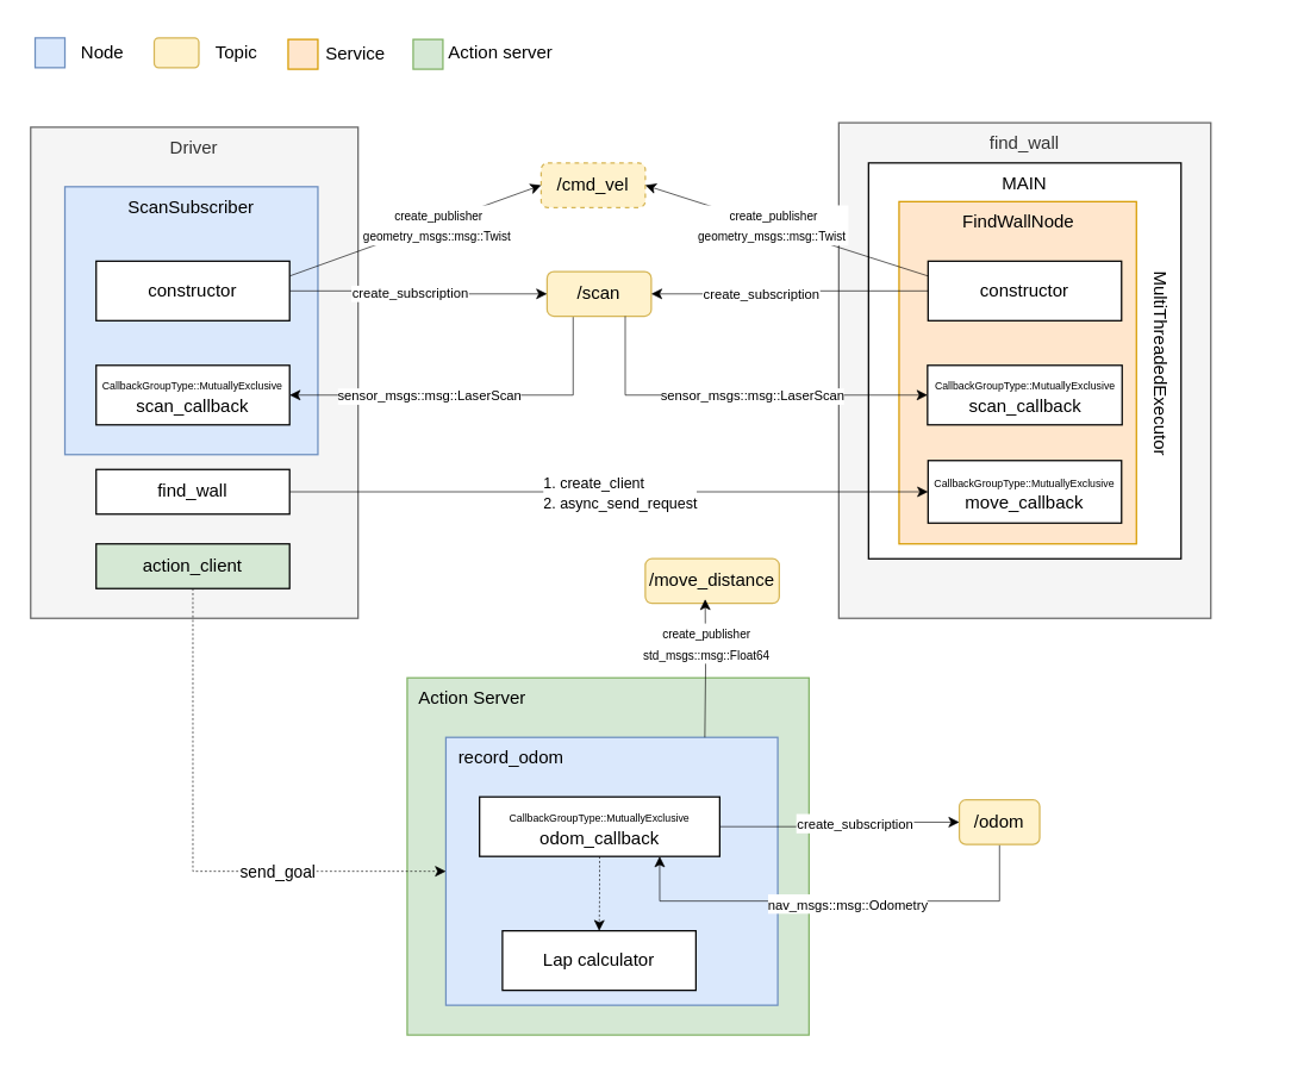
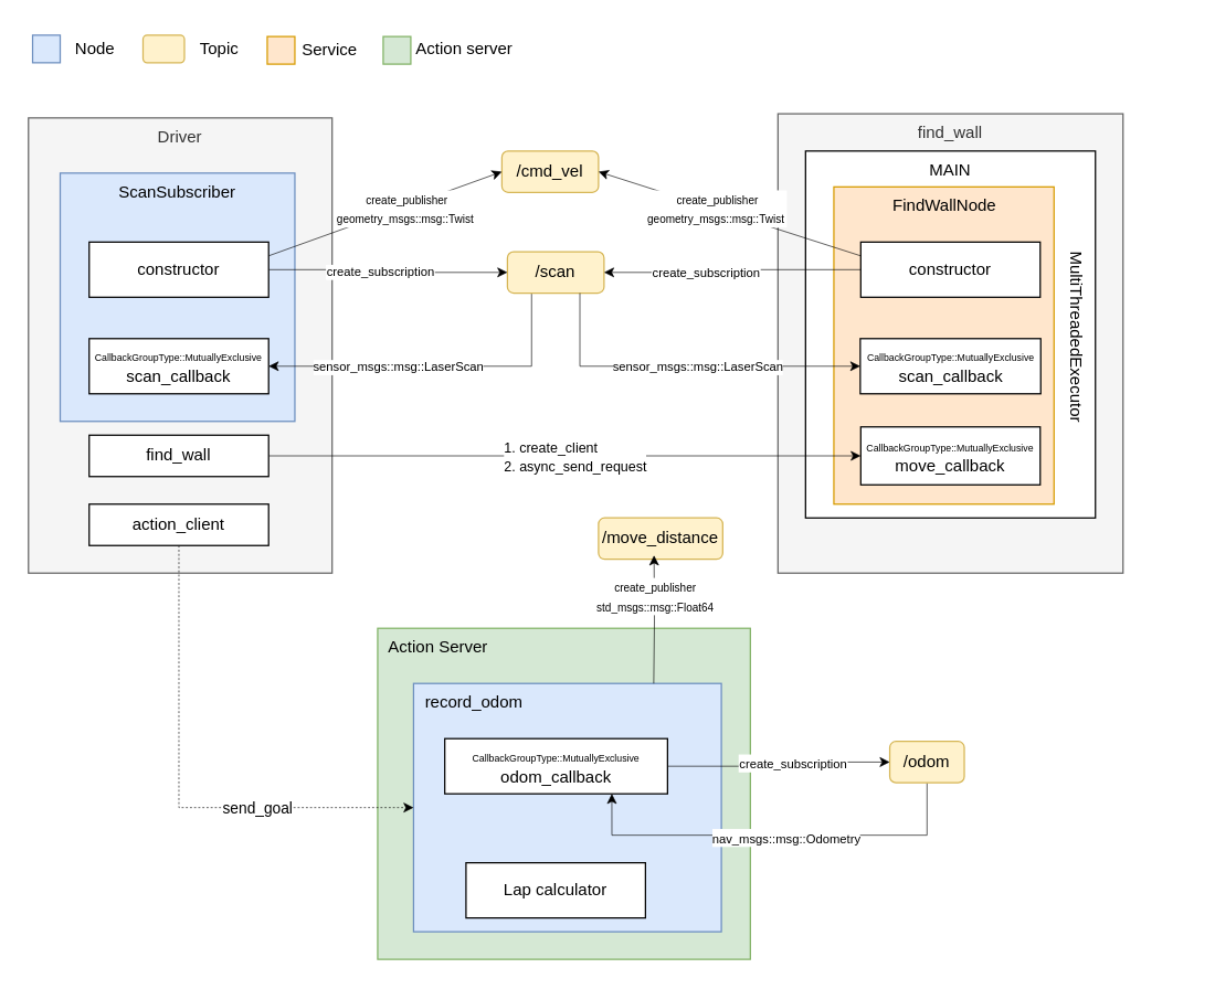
  <mxCell id="0" />
  <mxCell id="1" parent="0" />
  <mxCell id="2" value="&amp;nbsp; Action Server" style="rounded=0;whiteSpace=wrap;html=1;verticalAlign=top;fillColor=#d5e8d4;strokeColor=#82b366;align=left;" vertex="1" parent="1"><mxGeometry x="273" y="455" width="270" height="240" as="geometry" /></mxCell>
  <mxCell id="3" value="Driver" style="rounded=0;whiteSpace=wrap;html=1;verticalAlign=top;fillColor=#f5f5f5;fontColor=#333333;strokeColor=#666666;" vertex="1" parent="1"><mxGeometry x="20" y="85" width="220" height="330" as="geometry" /></mxCell>
  <mxCell id="4" value="ScanSubscriber" style="rounded=0;whiteSpace=wrap;html=1;verticalAlign=top;fillColor=#dae8fc;strokeColor=#6c8ebf;" vertex="1" parent="1"><mxGeometry x="43" y="125" width="170" height="180" as="geometry" /></mxCell>
  <mxCell id="5" value="&lt;div&gt;&lt;font style=&quot;font-size: 7px;&quot;&gt;CallbackGroupType::MutuallyExclusive&lt;/font&gt;&lt;/div&gt;scan_callback" style="rounded=0;whiteSpace=wrap;html=1;" vertex="1" parent="1"><mxGeometry x="64" y="245" width="130" height="40" as="geometry" /></mxCell>
  <mxCell id="6" style="edgeStyle=orthogonalEdgeStyle;rounded=0;orthogonalLoop=1;jettySize=auto;html=1;entryX=1;entryY=0.5;entryDx=0;entryDy=0;exitX=0.25;exitY=1;exitDx=0;exitDy=0;strokeWidth=0.5;" edge="1" parent="1" source="8" target="5"><mxGeometry relative="1" as="geometry" /></mxCell>
  <mxCell id="7" value="&lt;font&gt;sensor_msgs::msg::LaserScan&lt;/font&gt;" style="edgeLabel;html=1;align=center;verticalAlign=middle;resizable=0;points=[];fontSize=9;" vertex="1" connectable="0" parent="6"><mxGeometry x="0.236" relative="1" as="geometry"><mxPoint as="offset" /></mxGeometry></mxCell>
  <mxCell id="8" value="/scan" style="rounded=1;whiteSpace=wrap;html=1;fillColor=#fff2cc;strokeColor=#d6b656;" vertex="1" parent="1"><mxGeometry x="367" y="182" width="70" height="30" as="geometry" /></mxCell>
  <mxCell id="9" style="edgeStyle=orthogonalEdgeStyle;rounded=0;orthogonalLoop=1;jettySize=auto;html=1;strokeWidth=0.5;" edge="1" parent="1" source="11" target="8"><mxGeometry relative="1" as="geometry" /></mxCell>
  <mxCell id="10" value="&lt;font&gt;create_subscription&lt;/font&gt;" style="edgeLabel;html=1;align=center;verticalAlign=middle;resizable=0;points=[];fontSize=9;" vertex="1" connectable="0" parent="9"><mxGeometry x="-0.09" y="2" relative="1" as="geometry"><mxPoint y="3" as="offset" /></mxGeometry></mxCell>
  <mxCell id="11" value="&lt;span style=&quot;font-size: 12px;&quot;&gt;constructor&lt;/span&gt;" style="rounded=0;whiteSpace=wrap;html=1;" vertex="1" parent="1"><mxGeometry x="64" y="175" width="130" height="40" as="geometry" /></mxCell>
  <mxCell id="12" value="" style="group" vertex="1" connectable="0" parent="1"><mxGeometry x="23" y="20" width="70" height="30" as="geometry" /></mxCell>
  <mxCell id="13" value="" style="rounded=0;whiteSpace=wrap;html=1;fillColor=#dae8fc;strokeColor=#6c8ebf;" vertex="1" parent="12"><mxGeometry y="5" width="20" height="20" as="geometry" /></mxCell>
  <mxCell id="14" value="Node" style="text;html=1;align=center;verticalAlign=middle;resizable=0;points=[];autosize=1;strokeColor=none;fillColor=none;" vertex="1" parent="12"><mxGeometry x="20" width="50" height="30" as="geometry" /></mxCell>
- <mxCell id="15" value="/cmd_vel" style="rounded=1;whiteSpace=wrap;html=1;fillColor=#fff2cc;strokeColor=#d6b656;dashed=1;" vertex="1" parent="1"><mxGeometry x="363" y="109" width="70" height="30" as="geometry" /></mxCell>
+ <mxCell id="15" value="/cmd_vel" style="rounded=1;whiteSpace=wrap;html=1;fillColor=#fff2cc;strokeColor=#d6b656;" vertex="1" parent="1"><mxGeometry x="363" y="109" width="70" height="30" as="geometry" /></mxCell>
  <mxCell id="16" value="" style="group" vertex="1" connectable="0" parent="1"><mxGeometry x="103" y="20" width="80" height="30" as="geometry" /></mxCell>
  <mxCell id="17" value="" style="rounded=1;whiteSpace=wrap;html=1;fillColor=#fff2cc;strokeColor=#d6b656;" vertex="1" parent="16"><mxGeometry y="5" width="30" height="20" as="geometry" /></mxCell>
  <mxCell id="18" value="Topic" style="text;html=1;align=center;verticalAlign=middle;resizable=0;points=[];autosize=1;strokeColor=none;fillColor=none;" vertex="1" parent="16"><mxGeometry x="30" width="50" height="30" as="geometry" /></mxCell>
  <mxCell id="19" value="find_wall" style="rounded=0;whiteSpace=wrap;html=1;verticalAlign=top;fillColor=#f5f5f5;strokeColor=#666666;fontColor=#333333;" vertex="1" parent="1"><mxGeometry x="563" y="82" width="250" height="333" as="geometry" /></mxCell>
  <mxCell id="20" value="" style="group" vertex="1" connectable="0" parent="1"><mxGeometry x="193" y="21" width="75" height="30" as="geometry" /></mxCell>
  <mxCell id="21" value="" style="rounded=0;whiteSpace=wrap;html=1;fillColor=#ffe6cc;strokeColor=#d79b00;" vertex="1" parent="20"><mxGeometry y="5" width="20" height="20" as="geometry" /></mxCell>
  <mxCell id="22" value="Service" style="text;html=1;align=center;verticalAlign=middle;resizable=0;points=[];autosize=1;strokeColor=none;fillColor=none;" vertex="1" parent="20"><mxGeometry x="15" width="60" height="30" as="geometry" /></mxCell>
  <mxCell id="23" value="MAIN" style="rounded=0;whiteSpace=wrap;html=1;verticalAlign=top;" vertex="1" parent="1"><mxGeometry x="583" y="109" width="210" height="266" as="geometry" /></mxCell>
  <mxCell id="24" value="FindWallNode" style="rounded=0;whiteSpace=wrap;html=1;verticalAlign=top;fillColor=#ffe6cc;strokeColor=#d79b00;" vertex="1" parent="1"><mxGeometry x="603.5" y="135" width="159.5" height="230" as="geometry" /></mxCell>
  <mxCell id="25" value="&lt;span style=&quot;font-size: 12px;&quot;&gt;constructor&lt;/span&gt;" style="rounded=0;whiteSpace=wrap;html=1;" vertex="1" parent="1"><mxGeometry x="623" y="175" width="130" height="40" as="geometry" /></mxCell>
  <mxCell id="26" value="&lt;div&gt;&lt;font style=&quot;font-size: 7px;&quot;&gt;CallbackGroupType::MutuallyExclusive&lt;/font&gt;&lt;/div&gt;&lt;span style=&quot;font-size: 12px;&quot;&gt;scan_callback&lt;/span&gt;" style="rounded=0;whiteSpace=wrap;html=1;" vertex="1" parent="1"><mxGeometry x="622.63" y="245" width="130.75" height="40" as="geometry" /></mxCell>
  <mxCell id="27" style="edgeStyle=orthogonalEdgeStyle;rounded=0;orthogonalLoop=1;jettySize=auto;html=1;entryX=0;entryY=0.5;entryDx=0;entryDy=0;exitX=0.75;exitY=1;exitDx=0;exitDy=0;strokeWidth=0.5;" edge="1" parent="1" source="8" target="26"><mxGeometry relative="1" as="geometry" /></mxCell>
  <mxCell id="28" value="&lt;font&gt;sensor_msgs::msg::LaserScan&lt;/font&gt;" style="edgeLabel;html=1;align=center;verticalAlign=middle;resizable=0;points=[];fontSize=9;" vertex="1" connectable="0" parent="27"><mxGeometry x="-0.336" relative="1" as="geometry"><mxPoint x="53" as="offset" /></mxGeometry></mxCell>
  <mxCell id="29" style="edgeStyle=orthogonalEdgeStyle;rounded=0;orthogonalLoop=1;jettySize=auto;html=1;exitX=0;exitY=0.5;exitDx=0;exitDy=0;entryX=1;entryY=0.5;entryDx=0;entryDy=0;strokeWidth=0.5;" edge="1" parent="1" source="25" target="8"><mxGeometry relative="1" as="geometry"><mxPoint x="183" y="210" as="sourcePoint" /><mxPoint x="373" y="210" as="targetPoint" /></mxGeometry></mxCell>
  <mxCell id="30" value="&lt;font&gt;create_subscription&lt;/font&gt;" style="edgeLabel;html=1;align=center;verticalAlign=middle;resizable=0;points=[];fontSize=9;" vertex="1" connectable="0" parent="29"><mxGeometry x="-0.09" y="2" relative="1" as="geometry"><mxPoint x="-27" as="offset" /></mxGeometry></mxCell>
  <mxCell id="31" value="&lt;div&gt;&lt;font style=&quot;font-size: 7px;&quot;&gt;CallbackGroupType::MutuallyExclusive&lt;/font&gt;&lt;/div&gt;move_callback" style="rounded=0;whiteSpace=wrap;html=1;" vertex="1" parent="1"><mxGeometry x="623" y="309" width="130" height="42" as="geometry" /></mxCell>
  <mxCell id="32" style="edgeStyle=orthogonalEdgeStyle;rounded=0;orthogonalLoop=1;jettySize=auto;html=1;entryX=0;entryY=0.5;entryDx=0;entryDy=0;exitX=1;exitY=0.5;exitDx=0;exitDy=0;strokeWidth=0.5;" edge="1" parent="1" source="34" target="31"><mxGeometry relative="1" as="geometry" /></mxCell>
  <mxCell id="33" value="&lt;font style=&quot;font-size: 10px;&quot;&gt;1. create_client&lt;/font&gt;&lt;div&gt;&lt;font style=&quot;font-size: 10px;&quot;&gt;2. async_send_request&lt;/font&gt;&lt;/div&gt;" style="edgeLabel;html=1;align=left;verticalAlign=middle;resizable=0;points=[];" vertex="1" connectable="0" parent="32"><mxGeometry x="-0.332" y="-2" relative="1" as="geometry"><mxPoint x="26" y="-2" as="offset" /></mxGeometry></mxCell>
  <mxCell id="34" value="&lt;span style=&quot;font-size: 12px;&quot;&gt;find_wall&lt;/span&gt;" style="rounded=0;whiteSpace=wrap;html=1;" vertex="1" parent="1"><mxGeometry x="64" y="315" width="130" height="30" as="geometry" /></mxCell>
  <mxCell id="35" value="" style="endArrow=classic;html=1;rounded=0;exitX=1;exitY=0.25;exitDx=0;exitDy=0;entryX=0;entryY=0.5;entryDx=0;entryDy=0;strokeWidth=0.5;" edge="1" parent="1" source="11" target="15"><mxGeometry width="50" height="50" relative="1" as="geometry"><mxPoint x="163" y="265" as="sourcePoint" /><mxPoint x="213" y="215" as="targetPoint" /></mxGeometry></mxCell>
  <mxCell id="36" value="&lt;font style=&quot;font-size: 8px;&quot;&gt;create_publisher&lt;/font&gt;&lt;div&gt;&lt;font style=&quot;font-size: 8px;&quot;&gt;geometry_msgs::msg::Twist&amp;nbsp;&lt;/font&gt;&lt;/div&gt;" style="edgeLabel;html=1;align=center;verticalAlign=middle;resizable=0;points=[];" vertex="1" connectable="0" parent="35"><mxGeometry x="-0.022" y="1" relative="1" as="geometry"><mxPoint x="17" y="-4" as="offset" /></mxGeometry></mxCell>
  <mxCell id="37" value="" style="endArrow=classic;html=1;rounded=0;exitX=0;exitY=0.25;exitDx=0;exitDy=0;entryX=1;entryY=0.5;entryDx=0;entryDy=0;strokeWidth=0.5;" edge="1" parent="1" source="25" target="15"><mxGeometry width="50" height="50" relative="1" as="geometry"><mxPoint x="183" y="195" as="sourcePoint" /><mxPoint x="373" y="150" as="targetPoint" /></mxGeometry></mxCell>
  <mxCell id="38" value="&lt;font style=&quot;font-size: 8px;&quot;&gt;create_publisher&lt;/font&gt;&lt;div&gt;&lt;font style=&quot;font-size: 8px;&quot;&gt;geometry_msgs::msg::Twist&amp;nbsp;&lt;/font&gt;&lt;/div&gt;" style="edgeLabel;html=1;align=center;verticalAlign=middle;resizable=0;points=[];" vertex="1" connectable="0" parent="37"><mxGeometry x="-0.022" y="1" relative="1" as="geometry"><mxPoint x="-11" y="-5" as="offset" /></mxGeometry></mxCell>
  <mxCell id="39" value="MultiThreadedExecutor" style="text;whiteSpace=wrap;rotation=90;" vertex="1" parent="1"><mxGeometry x="698" y="245" width="160" height="30" as="geometry" /></mxCell>
  <mxCell id="40" value="&amp;nbsp; record_odom" style="rounded=0;whiteSpace=wrap;html=1;verticalAlign=top;fillColor=#dae8fc;strokeColor=#6c8ebf;align=left;" vertex="1" parent="1"><mxGeometry x="299" y="495" width="223" height="180" as="geometry" /></mxCell>
  <mxCell id="41" style="edgeStyle=orthogonalEdgeStyle;rounded=0;orthogonalLoop=1;jettySize=auto;html=1;entryX=0.75;entryY=1;entryDx=0;entryDy=0;strokeWidth=0.5;" edge="1" parent="1" source="43" target="53"><mxGeometry relative="1" as="geometry"><Array as="points"><mxPoint x="671" y="605" /><mxPoint x="443" y="605" /></Array></mxGeometry></mxCell>
  <mxCell id="42" value="&lt;font style=&quot;font-size: 9px;&quot;&gt;nav_msgs::msg::Odometry&lt;/font&gt;" style="edgeLabel;html=1;align=center;verticalAlign=middle;resizable=0;points=[];" vertex="1" connectable="0" parent="41"><mxGeometry x="-0.047" y="1" relative="1" as="geometry"><mxPoint as="offset" /></mxGeometry></mxCell>
  <mxCell id="43" value="/odom" style="rounded=1;whiteSpace=wrap;html=1;fillColor=#fff2cc;strokeColor=#d6b656;" vertex="1" parent="1"><mxGeometry x="644" y="537" width="54" height="30" as="geometry" /></mxCell>
  <mxCell id="44" style="edgeStyle=orthogonalEdgeStyle;rounded=0;orthogonalLoop=1;jettySize=auto;html=1;entryX=0;entryY=0.5;entryDx=0;entryDy=0;exitX=0.5;exitY=1;exitDx=0;exitDy=0;strokeWidth=0.5;dashed=1;" edge="1" parent="1" source="46" target="40"><mxGeometry relative="1" as="geometry" /></mxCell>
  <mxCell id="45" value="send_goal" style="edgeLabel;html=1;align=center;verticalAlign=middle;resizable=0;points=[];" vertex="1" connectable="0" parent="44"><mxGeometry x="0.163" relative="1" as="geometry"><mxPoint x="37" as="offset" /></mxGeometry></mxCell>
- <mxCell id="46" value="&lt;span style=&quot;font-size: 12px;&quot;&gt;action_client&lt;/span&gt;" style="rounded=0;whiteSpace=wrap;html=1;fillColor=#d5e8d4;" vertex="1" parent="1"><mxGeometry x="64" y="365" width="130" height="30" as="geometry" /></mxCell>
+ <mxCell id="46" value="&lt;span style=&quot;font-size: 12px;&quot;&gt;action_client&lt;/span&gt;" style="rounded=0;whiteSpace=wrap;html=1;" vertex="1" parent="1"><mxGeometry x="64" y="365" width="130" height="30" as="geometry" /></mxCell>
  <mxCell id="47" value="/move_distance" style="rounded=1;whiteSpace=wrap;html=1;fillColor=#fff2cc;strokeColor=#d6b656;" vertex="1" parent="1"><mxGeometry x="433" y="375" width="90" height="30" as="geometry" /></mxCell>
  <mxCell id="48" style="edgeStyle=orthogonalEdgeStyle;rounded=0;orthogonalLoop=1;jettySize=auto;html=1;fontSize=9;strokeWidth=0.5;entryX=0.447;entryY=0.905;entryDx=0;entryDy=0;entryPerimeter=0;" edge="1" parent="1" target="47"><mxGeometry relative="1" as="geometry"><mxPoint x="473" y="495" as="sourcePoint" /><mxPoint x="473" y="415" as="targetPoint" /></mxGeometry></mxCell>
  <mxCell id="49" value="&lt;font style=&quot;font-size: 8px;&quot;&gt;create_publisher&lt;/font&gt;&lt;div&gt;&lt;font style=&quot;font-size: 8px;&quot;&gt;std_msgs::msg::Float64&lt;/font&gt;&lt;/div&gt;" style="edgeLabel;html=1;align=center;verticalAlign=middle;resizable=0;points=[];" vertex="1" connectable="0" parent="48"><mxGeometry x="0.368" relative="1" as="geometry"><mxPoint as="offset" /></mxGeometry></mxCell>
  <mxCell id="50" style="edgeStyle=orthogonalEdgeStyle;rounded=0;orthogonalLoop=1;jettySize=auto;html=1;entryX=0;entryY=0.5;entryDx=0;entryDy=0;strokeWidth=0.5;" edge="1" parent="1" source="53" target="43"><mxGeometry relative="1" as="geometry" /></mxCell>
  <mxCell id="51" value="&lt;span style=&quot;font-size: 9px;&quot;&gt;create_subscription&lt;/span&gt;" style="edgeLabel;html=1;align=center;verticalAlign=middle;resizable=0;points=[];" vertex="1" connectable="0" parent="50"><mxGeometry x="0.257" relative="1" as="geometry"><mxPoint x="-10" as="offset" /></mxGeometry></mxCell>
- <mxCell id="52" style="edgeStyle=orthogonalEdgeStyle;rounded=0;orthogonalLoop=1;jettySize=auto;html=1;entryX=0.5;entryY=0;entryDx=0;entryDy=0;strokeWidth=0.5;dashed=1;" edge="1" parent="1" source="53" target="54"><mxGeometry relative="1" as="geometry" /></mxCell>
  <mxCell id="53" value="&lt;div&gt;&lt;font style=&quot;font-size: 7px;&quot;&gt;CallbackGroupType::MutuallyExclusive&lt;/font&gt;&lt;/div&gt;&lt;span style=&quot;font-size: 12px;&quot;&gt;odom_callback&lt;/span&gt;" style="rounded=0;whiteSpace=wrap;html=1;" vertex="1" parent="1"><mxGeometry x="321.62" y="535" width="161.38" height="40" as="geometry" /></mxCell>
  <mxCell id="54" value="Lap calculator" style="rounded=0;whiteSpace=wrap;html=1;" vertex="1" parent="1"><mxGeometry x="337" y="625" width="130" height="40" as="geometry" /></mxCell>
  <mxCell id="55" value="" style="rounded=0;whiteSpace=wrap;html=1;fillColor=#d5e8d4;strokeColor=#82b366;" vertex="1" parent="1"><mxGeometry x="277" y="26" width="20" height="20" as="geometry" /></mxCell>
  <mxCell id="56" value="Action server" style="text;html=1;align=left;verticalAlign=middle;resizable=0;points=[];autosize=1;strokeColor=none;fillColor=none;" vertex="1" parent="1"><mxGeometry x="299" y="20" width="90" height="30" as="geometry" /></mxCell>
